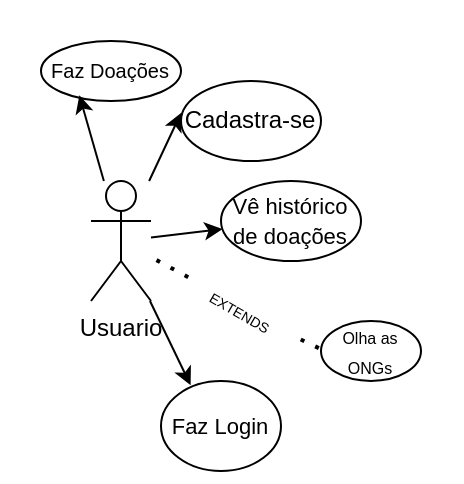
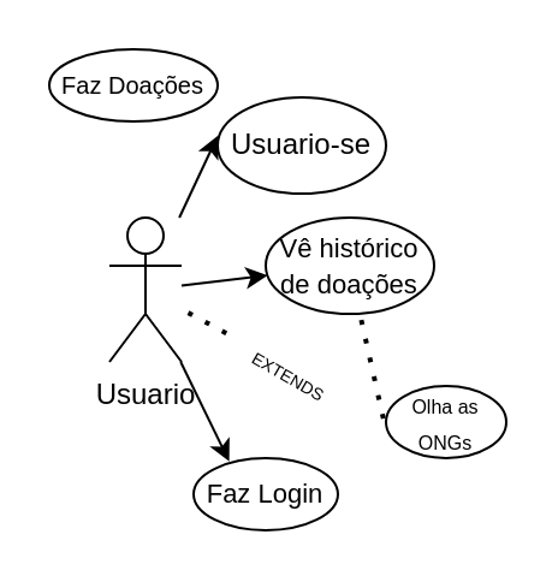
  <mxCell id="0" />
  <mxCell id="1" parent="0" />
  <mxCell id="2" value="Usuario" style="shape=umlActor;verticalLabelPosition=bottom;verticalAlign=top;html=1;outlineConnect=0;" vertex="1" parent="1"><mxGeometry x="45" y="90" width="30" height="60" as="geometry" /></mxCell>
  <mxCell id="3" value="&lt;font style=&quot;font-size: 10px;&quot;&gt;Faz Doações&lt;/font&gt;" style="ellipse;whiteSpace=wrap;html=1;" vertex="1" parent="1"><mxGeometry x="20" y="20" width="70" height="30" as="geometry" /></mxCell>
- <mxCell id="4" value="Cadastra-se" style="ellipse;whiteSpace=wrap;html=1;" vertex="1" parent="1"><mxGeometry x="90" y="40" width="70" height="40" as="geometry" /></mxCell>
+ <mxCell id="4" value="Usuario-se" style="ellipse;whiteSpace=wrap;html=1;" vertex="1" parent="1"><mxGeometry x="90" y="40" width="70" height="40" as="geometry" /></mxCell>
  <mxCell id="5" value="&lt;font style=&quot;font-size: 11px;&quot;&gt;Vê histórico de doações&lt;/font&gt;" style="ellipse;whiteSpace=wrap;html=1;" vertex="1" parent="1"><mxGeometry x="110" y="90" width="70" height="40" as="geometry" /></mxCell>
  <mxCell id="6" value="&lt;font style=&quot;font-size: 8px;&quot;&gt;Olha as ONGs&lt;/font&gt;" style="ellipse;whiteSpace=wrap;html=1;" vertex="1" parent="1"><mxGeometry x="160" y="160" width="50" height="30" as="geometry" /></mxCell>
  <mxCell id="7" value="" style="endArrow=none;dashed=1;html=1;dashPattern=1 3;strokeWidth=2;rounded=0;exitX=-0.022;exitY=0.452;exitDx=0;exitDy=0;exitPerimeter=0;" edge="1" parent="1" source="12" target="2"><mxGeometry width="50" height="50" relative="1" as="geometry"><mxPoint x="170" y="250" as="sourcePoint" /><mxPoint x="220" y="200" as="targetPoint" /></mxGeometry></mxCell>
- <mxCell id="8" value="" style="endArrow=classic;html=1;rounded=0;entryX=0.274;entryY=0.905;entryDx=0;entryDy=0;entryPerimeter=0;" edge="1" parent="1" source="2" target="3"><mxGeometry width="50" height="50" relative="1" as="geometry"><mxPoint x="40" y="90" as="sourcePoint" /><mxPoint x="190" y="120" as="targetPoint" /></mxGeometry></mxCell>
  <mxCell id="9" value="" style="endArrow=classic;html=1;rounded=0;entryX=0;entryY=0.4;entryDx=0;entryDy=0;entryPerimeter=0;" edge="1" parent="1" source="2" target="4"><mxGeometry width="50" height="50" relative="1" as="geometry"><mxPoint x="46" y="110" as="sourcePoint" /><mxPoint x="49" y="56" as="targetPoint" /></mxGeometry></mxCell>
  <mxCell id="10" value="" style="endArrow=classic;html=1;rounded=0;" edge="1" parent="1" source="2" target="5"><mxGeometry width="50" height="50" relative="1" as="geometry"><mxPoint x="60" y="110" as="sourcePoint" /><mxPoint x="190" y="120" as="targetPoint" /></mxGeometry></mxCell>
- <mxCell id="11" value="" style="endArrow=none;dashed=1;html=1;dashPattern=1 3;strokeWidth=2;rounded=0;exitX=-0.022;exitY=0.452;exitDx=0;exitDy=0;exitPerimeter=0;" edge="1" parent="1" source="6" target="12"><mxGeometry width="50" height="50" relative="1" as="geometry"><mxPoint x="159" y="184" as="sourcePoint" /><mxPoint x="50" y="128" as="targetPoint" /></mxGeometry></mxCell>
+ <mxCell id="11" value="" style="endArrow=none;dashed=1;html=1;dashPattern=1 3;strokeWidth=2;rounded=0;exitX=-0.022;exitY=0.452;exitDx=0;exitDy=0;exitPerimeter=0;" edge="1" parent="1" source="6" target="5"><mxGeometry width="50" height="50" relative="1" as="geometry"><mxPoint x="159" y="184" as="sourcePoint" /><mxPoint x="50" y="128" as="targetPoint" /></mxGeometry></mxCell>
  <mxCell id="12" value="&lt;font style=&quot;font-size: 7px;&quot;&gt;EXTENDS&lt;/font&gt;" style="text;html=1;align=center;verticalAlign=middle;resizable=0;points=[];autosize=1;strokeColor=none;fillColor=none;rotation=30;container=1;" vertex="1" parent="1"><mxGeometry x="90" y="140" width="60" height="30" as="geometry" /></mxCell>
- <mxCell id="13" value="&lt;font style=&quot;font-size: 11px;&quot;&gt;Faz Login&lt;/font&gt;" style="ellipse;whiteSpace=wrap;html=1;" vertex="1" parent="1"><mxGeometry x="80" y="190" width="60" height="45" as="geometry" /></mxCell>
+ <mxCell id="13" value="&lt;font style=&quot;font-size: 11px;&quot;&gt;Faz Login&lt;/font&gt;" style="ellipse;whiteSpace=wrap;html=1;" vertex="1" parent="1"><mxGeometry x="80" y="190" width="60" height="30" as="geometry" /></mxCell>
  <mxCell id="14" value="" style="endArrow=classic;html=1;rounded=0;entryX=0.247;entryY=0.047;entryDx=0;entryDy=0;entryPerimeter=0;" edge="1" parent="1" source="2" target="13"><mxGeometry width="50" height="50" relative="1" as="geometry"><mxPoint x="140" y="170" as="sourcePoint" /><mxPoint x="190" y="120" as="targetPoint" /></mxGeometry></mxCell>
